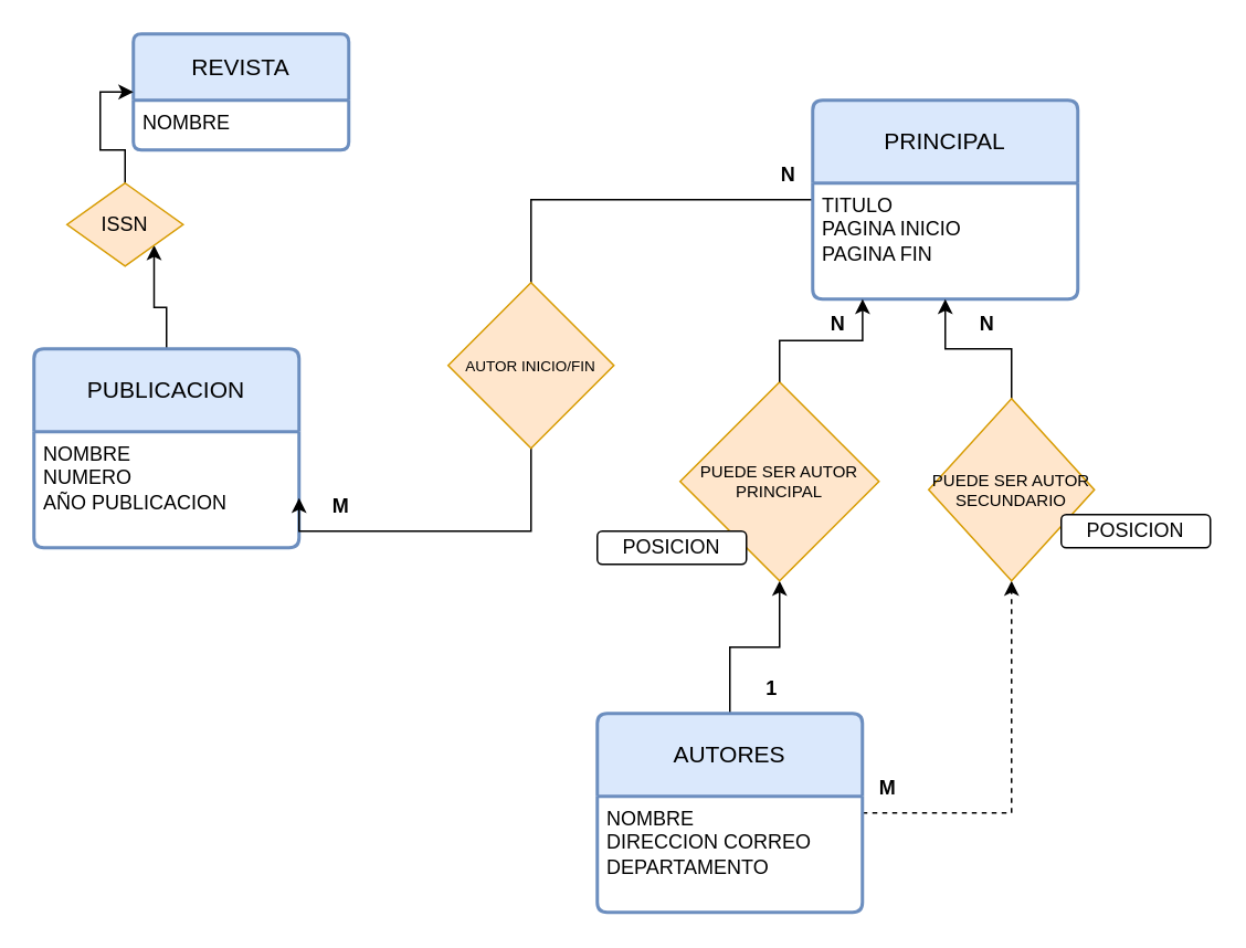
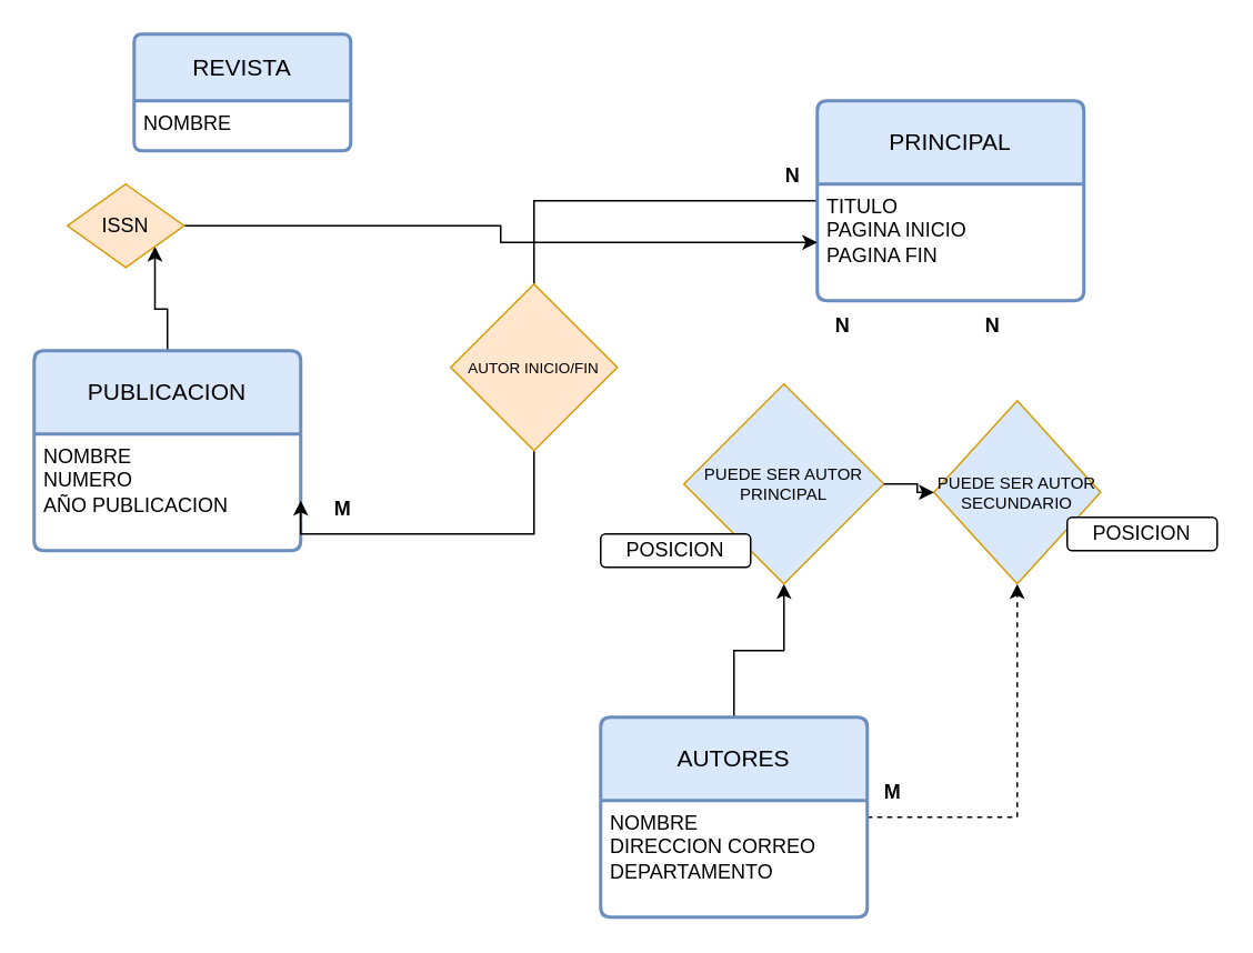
  <mxCell id="0" />
  <mxCell id="1" parent="0" />
  <mxCell id="2" style="edgeStyle=orthogonalEdgeStyle;rounded=0;orthogonalLoop=1;jettySize=auto;html=1;entryX=1;entryY=1;entryDx=0;entryDy=0;" parent="1" source="3" target="25" edge="1"><mxGeometry relative="1" as="geometry" /></mxCell>
  <mxCell id="3" value="PUBLICACION" style="swimlane;childLayout=stackLayout;horizontal=1;startSize=50;horizontalStack=0;rounded=1;fontSize=14;fontStyle=0;strokeWidth=2;resizeParent=0;resizeLast=1;shadow=0;dashed=0;align=center;arcSize=4;whiteSpace=wrap;html=1;fillColor=#dae8fc;strokeColor=#6c8ebf;" parent="1" vertex="1"><mxGeometry x="20" y="210" width="160" height="120" as="geometry" /></mxCell>
  <mxCell id="4" value="&lt;div&gt;NOMBRE&lt;/div&gt;&lt;div&gt;NUMERO&lt;/div&gt;&lt;div&gt;AÑO PUBLICACION&lt;br&gt;&lt;/div&gt;" style="align=left;strokeColor=none;fillColor=none;spacingLeft=4;spacingRight=4;fontSize=12;verticalAlign=top;resizable=0;rotatable=0;part=1;html=1;whiteSpace=wrap;" parent="3" vertex="1"><mxGeometry y="50" width="160" height="70" as="geometry" /></mxCell>
  <mxCell id="5" style="edgeStyle=orthogonalEdgeStyle;rounded=0;orthogonalLoop=1;jettySize=auto;html=1;entryX=1;entryY=0.75;entryDx=0;entryDy=0;" parent="1" source="6" target="3" edge="1"><mxGeometry relative="1" as="geometry"><mxPoint x="270" y="320" as="targetPoint" /><Array as="points"><mxPoint x="320" y="120" /><mxPoint x="320" y="320" /><mxPoint x="180" y="320" /></Array></mxGeometry></mxCell>
  <mxCell id="6" value="PRINCIPAL" style="swimlane;childLayout=stackLayout;horizontal=1;startSize=50;horizontalStack=0;rounded=1;fontSize=14;fontStyle=0;strokeWidth=2;resizeParent=0;resizeLast=1;shadow=0;dashed=0;align=center;arcSize=4;whiteSpace=wrap;html=1;fillColor=#dae8fc;strokeColor=#6c8ebf;" parent="1" vertex="1"><mxGeometry x="490" y="60" width="160" height="120" as="geometry" /></mxCell>
  <mxCell id="7" value="&lt;div&gt;TITULO&lt;/div&gt;&lt;div&gt;PAGINA INICIO&lt;/div&gt;&lt;div&gt;PAGINA FIN&lt;br&gt;&lt;/div&gt;" style="align=left;strokeColor=none;fillColor=none;spacingLeft=4;spacingRight=4;fontSize=12;verticalAlign=top;resizable=0;rotatable=0;part=1;html=1;whiteSpace=wrap;" parent="6" vertex="1"><mxGeometry y="50" width="160" height="70" as="geometry" /></mxCell>
  <mxCell id="8" style="edgeStyle=orthogonalEdgeStyle;rounded=0;orthogonalLoop=1;jettySize=auto;html=1;" parent="1" source="10" target="12" edge="1"><mxGeometry relative="1" as="geometry" /></mxCell>
  <mxCell id="9" style="edgeStyle=orthogonalEdgeStyle;rounded=0;orthogonalLoop=1;jettySize=auto;html=1;dashed=1;" parent="1" source="10" target="14" edge="1"><mxGeometry relative="1" as="geometry" /></mxCell>
  <mxCell id="10" value="AUTORES" style="swimlane;childLayout=stackLayout;horizontal=1;startSize=50;horizontalStack=0;rounded=1;fontSize=14;fontStyle=0;strokeWidth=2;resizeParent=0;resizeLast=1;shadow=0;dashed=0;align=center;arcSize=4;whiteSpace=wrap;html=1;fillColor=#dae8fc;strokeColor=#6c8ebf;" parent="1" vertex="1"><mxGeometry x="360" y="430" width="160" height="120" as="geometry" /></mxCell>
  <mxCell id="11" value="&lt;div&gt;NOMBRE&lt;/div&gt;&lt;div&gt;DIRECCION CORREO&lt;/div&gt;&lt;div&gt;DEPARTAMENTO&lt;br&gt;&lt;/div&gt;" style="align=left;strokeColor=none;fillColor=none;spacingLeft=4;spacingRight=4;fontSize=12;verticalAlign=top;resizable=0;rotatable=0;part=1;html=1;whiteSpace=wrap;" parent="10" vertex="1"><mxGeometry y="50" width="160" height="70" as="geometry" /></mxCell>
- <mxCell id="12" value="PUEDE SER AUTOR PRINCIPAL" style="rhombus;whiteSpace=wrap;html=1;fontSize=10;fillColor=#ffe6cc;strokeColor=#d79b00;" parent="1" vertex="1"><mxGeometry x="410" y="230" width="120" height="120" as="geometry" /></mxCell>
- <mxCell id="13" style="edgeStyle=orthogonalEdgeStyle;rounded=0;orthogonalLoop=1;jettySize=auto;html=1;" parent="1" source="14" target="7" edge="1"><mxGeometry relative="1" as="geometry" /></mxCell>
- <mxCell id="14" value="PUEDE SER AUTOR SECUNDARIO" style="rhombus;whiteSpace=wrap;html=1;fontSize=10;fillColor=#ffe6cc;strokeColor=#d79b00;" parent="1" vertex="1"><mxGeometry x="560" y="240" width="100" height="110" as="geometry" /></mxCell>
- <mxCell id="15" style="edgeStyle=orthogonalEdgeStyle;rounded=0;orthogonalLoop=1;jettySize=auto;html=1;entryX=0.188;entryY=1;entryDx=0;entryDy=0;entryPerimeter=0;" parent="1" source="12" target="7" edge="1"><mxGeometry relative="1" as="geometry" /></mxCell>
+ <mxCell id="12" value="PUEDE SER AUTOR PRINCIPAL" style="rhombus;whiteSpace=wrap;html=1;fontSize=10;fillColor=#dae8fc;strokeColor=#d79b00;" parent="1" vertex="1"><mxGeometry x="410" y="230" width="120" height="120" as="geometry" /></mxCell>
+ <mxCell id="14" value="PUEDE SER AUTOR SECUNDARIO" style="rhombus;whiteSpace=wrap;html=1;fontSize=10;fillColor=#dae8fc;strokeColor=#d79b00;" parent="1" vertex="1"><mxGeometry x="560" y="240" width="100" height="110" as="geometry" /></mxCell>
+ <mxCell id="15" style="edgeStyle=orthogonalEdgeStyle;rounded=0;orthogonalLoop=1;jettySize=auto;html=1;" parent="1" source="12" target="14" edge="1"><mxGeometry relative="1" as="geometry" /></mxCell>
  <mxCell id="16" value="&lt;b&gt;N&lt;/b&gt;" style="text;html=1;align=center;verticalAlign=middle;resizable=0;points=[];autosize=1;strokeColor=none;fillColor=none;" parent="1" vertex="1"><mxGeometry x="490" y="180" width="30" height="30" as="geometry" /></mxCell>
- <mxCell id="17" value="1" style="text;html=1;align=center;verticalAlign=middle;resizable=0;points=[];autosize=1;strokeColor=none;fillColor=none;fontStyle=1" parent="1" vertex="1"><mxGeometry x="450" y="400" width="30" height="30" as="geometry" /></mxCell>
  <mxCell id="18" value="&lt;b&gt;N&lt;/b&gt;" style="text;html=1;align=center;verticalAlign=middle;resizable=0;points=[];autosize=1;strokeColor=none;fillColor=none;" parent="1" vertex="1"><mxGeometry x="580" y="180" width="30" height="30" as="geometry" /></mxCell>
  <mxCell id="19" value="M" style="text;html=1;align=center;verticalAlign=middle;resizable=0;points=[];autosize=1;strokeColor=none;fillColor=none;fontStyle=1" parent="1" vertex="1"><mxGeometry x="520" y="460" width="30" height="30" as="geometry" /></mxCell>
  <mxCell id="20" value="&lt;b&gt;N&lt;/b&gt;" style="text;html=1;align=center;verticalAlign=middle;resizable=0;points=[];autosize=1;strokeColor=none;fillColor=none;" parent="1" vertex="1"><mxGeometry x="460" y="90" width="30" height="30" as="geometry" /></mxCell>
  <mxCell id="21" value="M" style="text;html=1;align=center;verticalAlign=middle;resizable=0;points=[];autosize=1;strokeColor=none;fillColor=none;fontStyle=1" parent="1" vertex="1"><mxGeometry x="190" y="290" width="30" height="30" as="geometry" /></mxCell>
  <mxCell id="22" value="REVISTA" style="swimlane;childLayout=stackLayout;horizontal=1;startSize=40;horizontalStack=0;rounded=1;fontSize=14;fontStyle=0;strokeWidth=2;resizeParent=0;resizeLast=1;shadow=0;dashed=0;align=center;arcSize=4;whiteSpace=wrap;html=1;fillColor=#dae8fc;strokeColor=#6c8ebf;" parent="1" vertex="1"><mxGeometry x="80" y="20" width="130" height="70" as="geometry" /></mxCell>
  <mxCell id="23" value="NOMBRE" style="align=left;strokeColor=none;fillColor=none;spacingLeft=4;spacingRight=4;fontSize=12;verticalAlign=top;resizable=0;rotatable=0;part=1;html=1;whiteSpace=wrap;" parent="22" vertex="1"><mxGeometry y="40" width="130" height="30" as="geometry" /></mxCell>
- <mxCell id="24" style="edgeStyle=orthogonalEdgeStyle;rounded=0;orthogonalLoop=1;jettySize=auto;html=1;entryX=0;entryY=0.5;entryDx=0;entryDy=0;" parent="1" source="25" target="22" edge="1"><mxGeometry relative="1" as="geometry" /></mxCell>
+ <mxCell id="24" style="edgeStyle=orthogonalEdgeStyle;rounded=0;orthogonalLoop=1;jettySize=auto;html=1;" parent="1" source="25" target="7" edge="1"><mxGeometry relative="1" as="geometry" /></mxCell>
  <mxCell id="25" value="ISSN" style="rhombus;whiteSpace=wrap;html=1;fillColor=#ffe6cc;strokeColor=#d79b00;" parent="1" vertex="1"><mxGeometry x="40" y="110" width="70" height="50" as="geometry" /></mxCell>
  <mxCell id="26" value="&lt;div&gt;POSICION&lt;/div&gt;" style="rounded=1;whiteSpace=wrap;html=1;" vertex="1" parent="1"><mxGeometry x="360" y="320" width="90" height="20" as="geometry" /></mxCell>
  <mxCell id="27" value="&lt;div&gt;POSICION&lt;/div&gt;" style="rounded=1;whiteSpace=wrap;html=1;" vertex="1" parent="1"><mxGeometry x="640" y="310" width="90" height="20" as="geometry" /></mxCell>
  <mxCell id="28" value="&lt;font style=&quot;font-size: 9px;&quot;&gt;AUTOR INICIO/FIN&lt;/font&gt;" style="rhombus;whiteSpace=wrap;html=1;fillColor=#ffe6cc;strokeColor=#d79b00;" vertex="1" parent="1"><mxGeometry x="270" y="170" width="100" height="100" as="geometry" /></mxCell>
